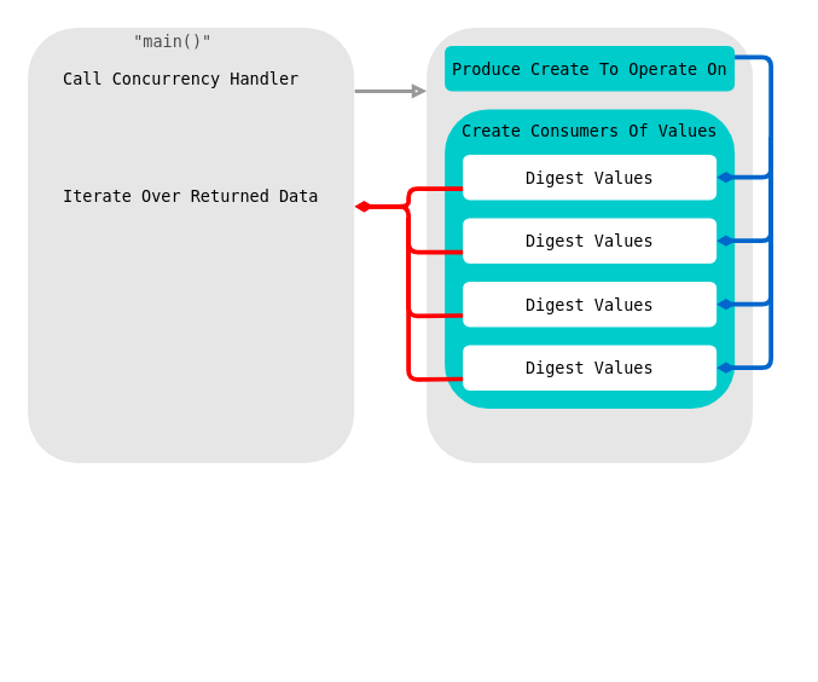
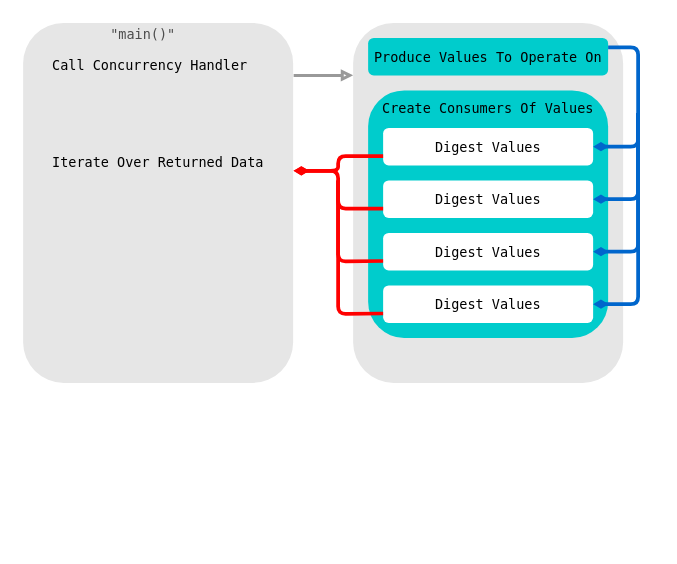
  <mxCell id="0" style=";html=1;" />
  <mxCell id="1" style=";html=1;" parent="0" />
  <mxCell id="2" value="" style="rounded=0;whiteSpace=wrap;html=1;fillColor=#FFFFFF;strokeColor=none;opacity=0;" vertex="1" parent="1"><mxGeometry x="20" y="20" width="860" height="500" as="geometry" /></mxCell>
  <mxCell id="3" value="&lt;div style=&quot;text-align: left ; font-size: 18px&quot;&gt;&lt;br&gt;&lt;/div&gt;" style="rounded=1;whiteSpace=wrap;html=1;labelBackgroundColor=none;fillColor=#E6E6E6;strokeColor=none;glass=0;shadow=0;strokeWidth=3;perimeterSpacing=0;comic=0;gradientColor=none;gradientDirection=north;fontFamily=Lucida Console, Monaco, monospace;" vertex="1" parent="1"><mxGeometry x="470" y="30" width="360" height="480" as="geometry" /></mxCell>
- <mxCell id="4" value="&lt;div style=&quot;text-align: left&quot;&gt;Produce Create To Operate On&lt;/div&gt;" style="rounded=1;fillColor=#00CCCC;strokeColor=none;shadow=0;gradientColor=none;fontStyle=0;html=1;fontFamily=Lucida Console, Monaco, monospace;fontSize=18;strokeWidth=2;whiteSpace=wrap;gradientDirection=south;align=center;" vertex="1" parent="1"><mxGeometry x="490" y="50" width="320" height="50" as="geometry" /></mxCell>
+ <mxCell id="4" value="&lt;div style=&quot;text-align: left&quot;&gt;Produce Values To Operate On&lt;/div&gt;" style="rounded=1;fillColor=#00CCCC;strokeColor=none;shadow=0;gradientColor=none;fontStyle=0;html=1;fontFamily=Lucida Console, Monaco, monospace;fontSize=18;strokeWidth=2;whiteSpace=wrap;gradientDirection=south;align=center;" vertex="1" parent="1"><mxGeometry x="490" y="50" width="320" height="50" as="geometry" /></mxCell>
  <mxCell id="5" value="&lt;div style=&quot;text-align: left&quot;&gt;&lt;span&gt;Call Concurrency Handler&lt;/span&gt;&lt;br&gt;&lt;/div&gt;&lt;div style=&quot;text-align: left&quot;&gt;&lt;div style=&quot;text-align: left&quot;&gt;&lt;br&gt;&lt;/div&gt;&lt;div style=&quot;text-align: left&quot;&gt;&lt;br&gt;&lt;/div&gt;&lt;div style=&quot;text-align: left&quot;&gt;&lt;br&gt;&lt;/div&gt;&lt;div style=&quot;text-align: left&quot;&gt;&lt;br&gt;&lt;/div&gt;&lt;div style=&quot;text-align: left&quot;&gt;&lt;span&gt;&lt;br&gt;&lt;/span&gt;&lt;/div&gt;&lt;div style=&quot;text-align: left&quot;&gt;&lt;span&gt;Iterate Over Returned Data&lt;/span&gt;&lt;br&gt;&lt;/div&gt;&lt;div&gt;&lt;div style=&quot;text-align: left&quot;&gt;&lt;br&gt;&lt;/div&gt;&lt;div style=&quot;text-align: left&quot;&gt;&lt;br&gt;&lt;/div&gt;&lt;div style=&quot;text-align: left&quot;&gt;&lt;br&gt;&lt;/div&gt;&lt;div style=&quot;text-align: left&quot;&gt;&lt;span&gt;&lt;br&gt;&lt;/span&gt;&lt;/div&gt;&lt;div style=&quot;text-align: left&quot;&gt;&lt;span&gt;&lt;br&gt;&lt;/span&gt;&lt;/div&gt;&lt;div style=&quot;text-align: left&quot;&gt;&lt;br&gt;&lt;/div&gt;&lt;/div&gt;&lt;div style=&quot;text-align: left&quot;&gt;&lt;br&gt;&lt;/div&gt;&lt;div style=&quot;text-align: left&quot;&gt;&lt;br&gt;&lt;/div&gt;&lt;div style=&quot;text-align: left&quot;&gt;&lt;br&gt;&lt;/div&gt;&lt;div style=&quot;text-align: left&quot;&gt;&lt;span&gt;&lt;br&gt;&lt;/span&gt;&lt;/div&gt;&lt;div style=&quot;text-align: left&quot;&gt;&lt;br&gt;&lt;/div&gt;&lt;/div&gt;" style="rounded=1;fillColor=#E6E6E6;strokeColor=none;shadow=0;gradientColor=none;fontStyle=0;html=1;fontFamily=Lucida Console, Monaco, monospace;fontSize=18;strokeWidth=4;align=center;whiteSpace=wrap;gradientDirection=west;" vertex="1" parent="1"><mxGeometry x="30" y="30" width="360" height="480" as="geometry" /></mxCell>
  <mxCell id="6" value="&lt;div style=&quot;text-align: left&quot;&gt;Create Consumers Of Values&lt;/div&gt;&lt;div style=&quot;text-align: left&quot;&gt;&lt;br&gt;&lt;/div&gt;&lt;div style=&quot;text-align: left&quot;&gt;&lt;br&gt;&lt;/div&gt;&lt;div style=&quot;text-align: left&quot;&gt;&lt;br&gt;&lt;/div&gt;&lt;div style=&quot;text-align: left&quot;&gt;&lt;br&gt;&lt;/div&gt;&lt;div style=&quot;text-align: left&quot;&gt;&lt;br&gt;&lt;/div&gt;&lt;div style=&quot;text-align: left&quot;&gt;&lt;br&gt;&lt;/div&gt;&lt;div style=&quot;text-align: left&quot;&gt;&lt;br&gt;&lt;/div&gt;&lt;div style=&quot;text-align: left&quot;&gt;&lt;br&gt;&lt;/div&gt;&lt;div style=&quot;text-align: left&quot;&gt;&lt;br&gt;&lt;/div&gt;&lt;div style=&quot;text-align: left&quot;&gt;&lt;br&gt;&lt;/div&gt;&lt;div style=&quot;text-align: left&quot;&gt;&lt;br&gt;&lt;/div&gt;&lt;div style=&quot;text-align: left&quot;&gt;&lt;br&gt;&lt;/div&gt;&lt;div style=&quot;text-align: left&quot;&gt;&lt;br&gt;&lt;/div&gt;" style="rounded=1;fillColor=#00CCCC;strokeColor=none;shadow=0;gradientColor=none;fontStyle=0;html=1;fontFamily=Lucida Console, Monaco, monospace;fontSize=18;strokeWidth=2;whiteSpace=wrap;gradientDirection=south;align=center;" vertex="1" parent="1"><mxGeometry x="490" y="120" width="320" height="330" as="geometry" /></mxCell>
  <mxCell id="7" value="&lt;div style=&quot;text-align: left&quot;&gt;Digest Values&lt;/div&gt;" style="rounded=1;fillColor=#FFFFFF;strokeColor=none;shadow=0;gradientColor=none;fontStyle=0;html=1;fontFamily=Lucida Console, Monaco, monospace;fontSize=18;strokeWidth=2;whiteSpace=wrap;" vertex="1" parent="1"><mxGeometry x="510" y="170" width="280" height="50" as="geometry" /></mxCell>
  <mxCell id="8" value="&lt;div style=&quot;text-align: left&quot;&gt;Digest Values&lt;br&gt;&lt;/div&gt;" style="rounded=1;fillColor=#FFFFFF;strokeColor=none;shadow=0;gradientColor=none;fontStyle=0;html=1;fontFamily=Lucida Console, Monaco, monospace;fontSize=18;strokeWidth=2;whiteSpace=wrap;" vertex="1" parent="1"><mxGeometry x="510" y="240" width="280" height="50" as="geometry" /></mxCell>
  <mxCell id="9" value="&lt;div style=&quot;text-align: left&quot;&gt;Digest Values&lt;br&gt;&lt;/div&gt;" style="rounded=1;fillColor=#FFFFFF;strokeColor=none;shadow=0;gradientColor=none;fontStyle=0;html=1;fontFamily=Lucida Console, Monaco, monospace;fontSize=18;strokeWidth=2;whiteSpace=wrap;" vertex="1" parent="1"><mxGeometry x="510" y="310" width="280" height="50" as="geometry" /></mxCell>
  <mxCell id="10" value="&lt;div style=&quot;text-align: left&quot;&gt;Digest Values&lt;br&gt;&lt;/div&gt;" style="rounded=1;fillColor=#FFFFFF;strokeColor=none;shadow=0;gradientColor=none;fontStyle=0;html=1;fontFamily=Lucida Console, Monaco, monospace;fontSize=18;strokeWidth=2;whiteSpace=wrap;" vertex="1" parent="1"><mxGeometry x="510" y="380" width="280" height="50" as="geometry" /></mxCell>
  <mxCell id="11" value="" style="edgeStyle=elbowEdgeStyle;elbow=vertical;strokeWidth=4;endArrow=block;endFill=0;fontStyle=0;html=1;fontFamily=Lucida Console, Monaco, monospace;fontSize=18;strokeColor=#999999;startArrow=none;startFill=0;exitX=1.002;exitY=0.146;exitPerimeter=0;" edge="1" parent="1" source="5" target="3"><mxGeometry x="140" y="20" width="100" height="100" as="geometry"><mxPoint x="391" y="100" as="sourcePoint" /><mxPoint x="430" y="140" as="targetPoint" /><Array as="points"><mxPoint x="410" y="100" /><mxPoint x="400" y="100" /><mxPoint x="430" y="90" /><mxPoint x="400" y="80" /><mxPoint x="380" y="120" /><mxPoint x="390" y="90" /></Array></mxGeometry></mxCell>
  <mxCell id="12" value="&lt;div style=&quot;text-align: left&quot;&gt;&lt;span&gt;&quot;main()&quot;&lt;/span&gt;&lt;/div&gt;" style="rounded=1;fillColor=none;strokeColor=none;shadow=0;gradientColor=none;fontStyle=0;html=1;fontFamily=Lucida Console, Monaco, monospace;fontSize=18;strokeWidth=4;align=center;whiteSpace=wrap;gradientDirection=west;fontColor=#4D4D4D;" vertex="1" parent="1"><mxGeometry x="30" y="30" width="320" height="30" as="geometry" /></mxCell>
  <mxCell id="13" value="" style="edgeStyle=elbowEdgeStyle;strokeWidth=5;endArrow=diamondThin;endFill=1;fontStyle=0;html=1;fontFamily=Lucida Console, Monaco, monospace;fontSize=18;elbow=vertical;strokeColor=#0066CC;entryX=1;entryY=0.5;shadow=0;comic=0;exitX=1;exitY=0.25;" edge="1" parent="1" source="4" target="7"><mxGeometry x="-330" y="-270" width="100" height="100" as="geometry"><mxPoint x="830" y="150" as="sourcePoint" /><mxPoint x="770" y="320" as="targetPoint" /><Array as="points"><mxPoint x="850" y="140" /><mxPoint x="780" y="300" /></Array></mxGeometry></mxCell>
  <mxCell id="14" value="" style="edgeStyle=elbowEdgeStyle;strokeWidth=5;endArrow=diamondThin;endFill=1;fontStyle=0;html=1;fontFamily=Lucida Console, Monaco, monospace;fontSize=18;elbow=vertical;strokeColor=#0066CC;entryX=1;entryY=0.5;" edge="1" parent="1" target="8"><mxGeometry x="-330" y="-150" width="100" height="100" as="geometry"><mxPoint x="850" y="150" as="sourcePoint" /><mxPoint x="770" y="440" as="targetPoint" /><Array as="points"><mxPoint x="830" y="265" /><mxPoint x="770" y="390" /><mxPoint x="850" y="420" /></Array></mxGeometry></mxCell>
  <mxCell id="15" value="" style="edgeStyle=elbowEdgeStyle;strokeWidth=5;endArrow=diamondThin;endFill=1;fontStyle=0;html=1;fontFamily=Lucida Console, Monaco, monospace;fontSize=18;elbow=vertical;strokeColor=#0066CC;entryX=1;entryY=0.5;" edge="1" parent="1" target="9"><mxGeometry x="-330" y="-30" width="100" height="100" as="geometry"><mxPoint x="850" y="150" as="sourcePoint" /><mxPoint x="770" y="560" as="targetPoint" /><Array as="points"><mxPoint x="820" y="335" /></Array></mxGeometry></mxCell>
  <mxCell id="16" value="" style="edgeStyle=elbowEdgeStyle;strokeWidth=5;endArrow=diamondThin;endFill=1;fontStyle=0;html=1;fontFamily=Lucida Console, Monaco, monospace;fontSize=18;elbow=vertical;strokeColor=#0066CC;entryX=1;entryY=0.5;" edge="1" parent="1" target="10"><mxGeometry x="-330" y="90" width="100" height="100" as="geometry"><mxPoint x="850" y="150" as="sourcePoint" /><mxPoint x="770" y="680" as="targetPoint" /><Array as="points"><mxPoint x="820" y="405" /><mxPoint x="850" y="660" /></Array></mxGeometry></mxCell>
  <mxCell id="17" value="" style="edgeStyle=elbowEdgeStyle;strokeWidth=5;endArrow=none;endFill=0;fontStyle=0;html=1;fontFamily=Lucida Console, Monaco, monospace;fontSize=18;elbow=vertical;strokeColor=#FF0000;exitX=0;exitY=0.75;" edge="1" parent="1" source="9"><mxGeometry x="-710" y="410" width="100" height="100" as="geometry"><mxPoint x="670" y="590" as="sourcePoint" /><mxPoint x="450" y="240" as="targetPoint" /><Array as="points"><mxPoint x="480" y="348" /><mxPoint x="480" y="348" /><mxPoint x="390" y="610" /></Array></mxGeometry></mxCell>
  <mxCell id="18" value="" style="edgeStyle=elbowEdgeStyle;strokeWidth=5;endArrow=diamondThin;endFill=1;fontStyle=0;html=1;fontFamily=Lucida Console, Monaco, monospace;fontSize=18;strokeColor=#FF0000;entryX=1.001;entryY=0.411;entryPerimeter=0;exitX=0;exitY=0.75;" edge="1" parent="1" source="7" target="5"><mxGeometry x="-750" y="370" width="100" height="100" as="geometry"><mxPoint x="450" y="210" as="sourcePoint" /><mxPoint x="390" y="220" as="targetPoint" /><Array as="points"><mxPoint x="450" y="224" /><mxPoint x="370" y="223" /><mxPoint x="390" y="220" /><mxPoint x="350" y="420" /></Array></mxGeometry></mxCell>
  <mxCell id="19" value="" style="edgeStyle=elbowEdgeStyle;strokeWidth=5;endArrow=none;endFill=0;fontStyle=0;html=1;fontFamily=Lucida Console, Monaco, monospace;fontSize=18;elbow=vertical;strokeColor=#FF0000;exitX=0;exitY=0.75;" edge="1" parent="1" source="10"><mxGeometry x="-710" y="510" width="100" height="100" as="geometry"><mxPoint x="670" y="720" as="sourcePoint" /><mxPoint x="450" y="240" as="targetPoint" /><Array as="points"><mxPoint x="480" y="418" /><mxPoint x="490" y="630" /><mxPoint x="450" y="730" /><mxPoint x="390" y="710" /></Array></mxGeometry></mxCell>
  <mxCell id="20" value="" style="edgeStyle=elbowEdgeStyle;strokeWidth=5;endArrow=diamondThin;endFill=1;fontStyle=0;html=1;fontFamily=Lucida Console, Monaco, monospace;fontSize=18;strokeColor=#FF0000;exitX=0;exitY=0.75;entryX=1.002;entryY=0.411;entryPerimeter=0;" edge="1" parent="1" source="8" target="5"><mxGeometry x="-750" y="370" width="100" height="100" as="geometry"><mxPoint x="450" y="250" as="sourcePoint" /><mxPoint x="420" y="210" as="targetPoint" /><Array as="points"><mxPoint x="450" y="220" /><mxPoint x="370" y="223" /><mxPoint x="390" y="220" /><mxPoint x="350" y="420" /></Array></mxGeometry></mxCell>
